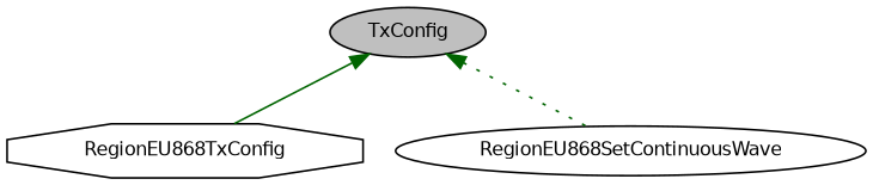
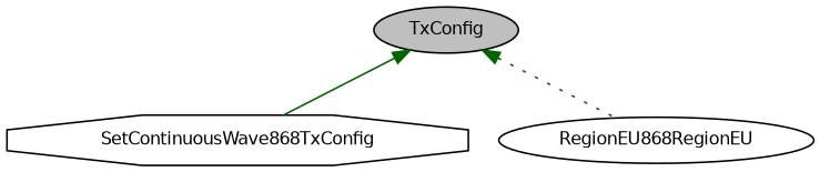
  digraph {
    rankdir=TB
    node [color=black fillcolor=white fontname=Helvetica fontsize=10 shape=ellipse style=filled]
    edge [color=darkgreen dir=back fontname=Helvetica fontsize=10 labelfontname=Helvetica labelfontsize=10]
    n1 [fillcolor=grey75 fontcolor=black height=0.2 label=TxConfig width=0.4]
-   n2 [height=0.2 label=RegionEU868TxConfig shape=octagon width=0.4]
-   n3 [height=0.2 label=RegionEU868SetContinuousWave width=0.4]
+   n2 [height=0.2 label=SetContinuousWave868TxConfig shape=octagon width=0.4]
+   n3 [height=0.2 label=RegionEU868RegionEU width=0.4]
    n1 -> n2 [style=solid]
    n1 -> n3 [style=dotted]
  }
